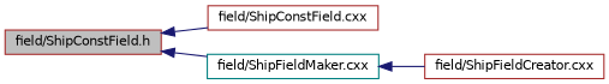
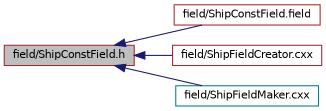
  digraph {
    fontname="DejaVu Sans"
    rankdir=LR
    node [color=brown fillcolor=white fontname="DejaVu Sans" fontsize=10 shape=record style=filled]
    edge [color=midnightblue dir=back fontname="DejaVu Sans" fontsize=10 labelfontname=Helvetica labelfontsize=10 style=solid]
    n1 [fillcolor=grey75 fontcolor=black height=0.2 label="field/ShipConstField.h" width=0.4]
-   n2 [height=0.2 label="field/ShipConstField.cxx" width=0.4]
+   n2 [height=0.2 label="field/ShipConstField.field" width=0.4]
    n3 [height=0.2 label="field/ShipFieldCreator.cxx" width=0.4]
    n4 [color=teal height=0.2 label="field/ShipFieldMaker.cxx" width=0.4]
    n1 -> n2
-   n4 -> n3
+   n1 -> n3
    n1 -> n4
  }
